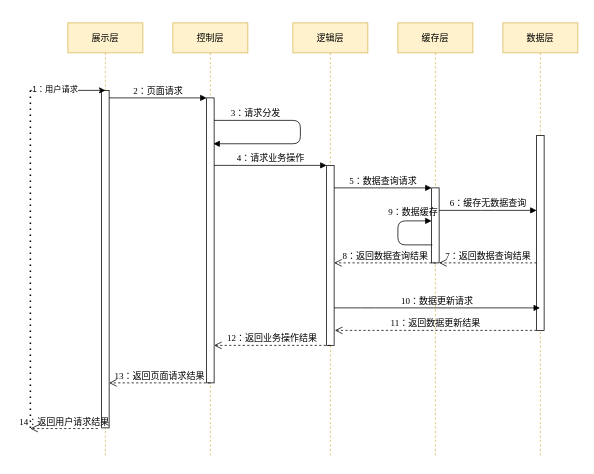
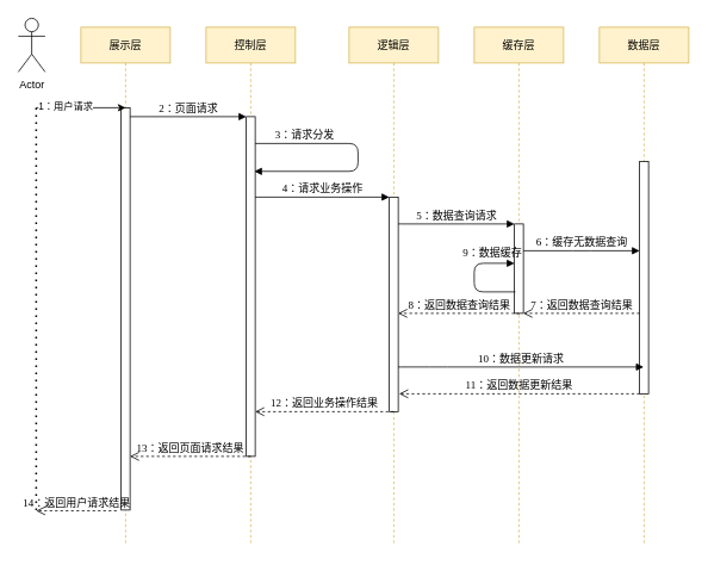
  <mxCell id="0" />
  <mxCell id="1" parent="0" />
  <mxCell id="2" value="控制层" style="shape=umlLifeline;perimeter=lifelinePerimeter;whiteSpace=wrap;html=1;container=1;collapsible=0;recursiveResize=0;outlineConnect=0;rounded=0;shadow=0;comic=0;labelBackgroundColor=none;strokeWidth=1;fontFamily=Verdana;fontSize=12;align=center;fillColor=#fff2cc;strokeColor=#d6b656;" parent="1" vertex="1"><mxGeometry x="230" y="30" width="100" height="580" as="geometry" /></mxCell>
  <mxCell id="3" value="" style="html=1;points=[];perimeter=orthogonalPerimeter;rounded=0;shadow=0;comic=0;labelBackgroundColor=none;strokeWidth=1;fontFamily=Verdana;fontSize=12;align=center;" parent="2" vertex="1"><mxGeometry x="45" y="100" width="10" height="380" as="geometry" /></mxCell>
  <mxCell id="4" value="3：请求分发" style="html=1;verticalAlign=bottom;endArrow=block;labelBackgroundColor=none;fontFamily=Verdana;fontSize=12;edgeStyle=elbowEdgeStyle;elbow=vertical;entryX=0.9;entryY=0.161;entryDx=0;entryDy=0;entryPerimeter=0;" edge="1" parent="2" source="3" target="3"><mxGeometry x="-0.58" relative="1" as="geometry"><mxPoint x="150" y="120" as="sourcePoint" /><mxPoint x="205" y="190" as="targetPoint" /><Array as="points"><mxPoint x="170" y="130" /><mxPoint x="140" y="120" /><mxPoint x="140" y="215" /></Array><mxPoint as="offset" /></mxGeometry></mxCell>
  <mxCell id="5" value="逻辑层" style="shape=umlLifeline;perimeter=lifelinePerimeter;whiteSpace=wrap;html=1;container=1;collapsible=0;recursiveResize=0;outlineConnect=0;rounded=0;shadow=0;comic=0;labelBackgroundColor=none;strokeWidth=1;fontFamily=Verdana;fontSize=12;align=center;fillColor=#fff2cc;strokeColor=#d6b656;" parent="1" vertex="1"><mxGeometry x="390" y="30" width="100" height="580" as="geometry" /></mxCell>
  <mxCell id="6" value="" style="html=1;points=[];perimeter=orthogonalPerimeter;rounded=0;shadow=0;comic=0;labelBackgroundColor=none;strokeWidth=1;fontFamily=Verdana;fontSize=12;align=center;" parent="5" vertex="1"><mxGeometry x="45" y="190" width="10" height="240" as="geometry" /></mxCell>
  <mxCell id="7" value="缓存层" style="shape=umlLifeline;perimeter=lifelinePerimeter;whiteSpace=wrap;html=1;container=1;collapsible=0;recursiveResize=0;outlineConnect=0;rounded=0;shadow=0;comic=0;labelBackgroundColor=none;strokeWidth=1;fontFamily=Verdana;fontSize=12;align=center;fillColor=#fff2cc;strokeColor=#d6b656;" parent="1" vertex="1"><mxGeometry x="530" y="30" width="100" height="580" as="geometry" /></mxCell>
  <mxCell id="8" value="数据层" style="shape=umlLifeline;perimeter=lifelinePerimeter;whiteSpace=wrap;html=1;container=1;collapsible=0;recursiveResize=0;outlineConnect=0;rounded=0;shadow=0;comic=0;labelBackgroundColor=none;strokeWidth=1;fontFamily=Verdana;fontSize=12;align=center;fillColor=#fff2cc;strokeColor=#d6b656;" parent="1" vertex="1"><mxGeometry x="670" y="30" width="100" height="580" as="geometry" /></mxCell>
  <mxCell id="9" value="展示层" style="shape=umlLifeline;perimeter=lifelinePerimeter;whiteSpace=wrap;html=1;container=1;collapsible=0;recursiveResize=0;outlineConnect=0;rounded=0;shadow=0;comic=0;labelBackgroundColor=none;strokeWidth=1;fontFamily=Verdana;fontSize=12;align=center;fillColor=#fff2cc;strokeColor=#d6b656;" parent="1" vertex="1"><mxGeometry x="90" y="30" width="100" height="580" as="geometry" /></mxCell>
  <mxCell id="10" value="" style="html=1;points=[];perimeter=orthogonalPerimeter;rounded=0;shadow=0;comic=0;labelBackgroundColor=none;strokeWidth=1;fontFamily=Verdana;fontSize=12;align=center;" parent="9" vertex="1"><mxGeometry x="45" y="90" width="10" height="450" as="geometry" /></mxCell>
  <mxCell id="11" value="13：返回页面请求结果" style="html=1;verticalAlign=bottom;endArrow=open;dashed=1;endSize=8;labelBackgroundColor=none;fontFamily=Verdana;fontSize=12;edgeStyle=elbowEdgeStyle;elbow=horizontal;exitX=0.5;exitY=1;exitDx=0;exitDy=0;exitPerimeter=0;" edge="1" parent="9" source="3"><mxGeometry relative="1" as="geometry"><mxPoint x="55" y="480" as="targetPoint" /><Array as="points"><mxPoint x="150" y="480" /><mxPoint x="150" y="470" /><mxPoint x="190" y="480" /><mxPoint x="260" y="460" /><mxPoint x="410" y="440" /><mxPoint x="430" y="330" /><mxPoint x="430" y="230" /><mxPoint x="460" y="230" /></Array><mxPoint x="180" y="480" as="sourcePoint" /></mxGeometry></mxCell>
  <mxCell id="12" value="14：返回用户请求结果" style="html=1;verticalAlign=bottom;endArrow=open;dashed=1;endSize=8;labelBackgroundColor=none;fontFamily=Verdana;fontSize=12;edgeStyle=elbowEdgeStyle;elbow=horizontal;exitX=-0.5;exitY=1.002;exitDx=0;exitDy=0;exitPerimeter=0;" edge="1" parent="9" source="10"><mxGeometry relative="1" as="geometry"><mxPoint x="-50" y="541" as="targetPoint" /><Array as="points"><mxPoint x="-50" y="530" /><mxPoint x="150" y="480" /><mxPoint x="150" y="470" /><mxPoint x="190" y="480" /><mxPoint x="260" y="460" /><mxPoint x="410" y="440" /><mxPoint x="430" y="330" /><mxPoint x="430" y="230" /><mxPoint x="460" y="230" /></Array><mxPoint x="290" y="560" as="sourcePoint" /></mxGeometry></mxCell>
  <mxCell id="13" value="" style="html=1;points=[];perimeter=orthogonalPerimeter;rounded=0;shadow=0;comic=0;labelBackgroundColor=none;strokeWidth=1;fontFamily=Verdana;fontSize=12;align=center;" parent="1" vertex="1"><mxGeometry x="575" y="250" width="10" height="100" as="geometry" /></mxCell>
  <mxCell id="14" value="5：数据查询请求" style="html=1;verticalAlign=bottom;endArrow=block;labelBackgroundColor=none;fontFamily=Verdana;fontSize=12;edgeStyle=elbowEdgeStyle;elbow=vertical;" parent="1" source="6" target="13" edge="1"><mxGeometry relative="1" as="geometry"><mxPoint x="500" y="170" as="sourcePoint" /><Array as="points"><mxPoint x="510" y="250" /></Array></mxGeometry></mxCell>
  <mxCell id="15" value="" style="html=1;points=[];perimeter=orthogonalPerimeter;rounded=0;shadow=0;comic=0;labelBackgroundColor=none;strokeWidth=1;fontFamily=Verdana;fontSize=12;align=center;" parent="1" vertex="1"><mxGeometry x="715" y="180" width="10" height="260" as="geometry" /></mxCell>
  <mxCell id="16" value="6：缓存无数据查询" style="html=1;verticalAlign=bottom;endArrow=block;labelBackgroundColor=none;fontFamily=Verdana;fontSize=12;edgeStyle=elbowEdgeStyle;elbow=horizontal;" parent="1" source="13" target="15" edge="1"><mxGeometry relative="1" as="geometry"><mxPoint x="640" y="180" as="sourcePoint" /><mxPoint x="710" y="280" as="targetPoint" /><Array as="points"><mxPoint x="650" y="280" /><mxPoint x="650" y="270" /></Array></mxGeometry></mxCell>
  <mxCell id="17" value="7：返回数据查询结果" style="html=1;verticalAlign=bottom;endArrow=open;dashed=1;endSize=8;labelBackgroundColor=none;fontFamily=Verdana;fontSize=12;edgeStyle=elbowEdgeStyle;elbow=vertical;" parent="1" source="15" target="13" edge="1"><mxGeometry relative="1" as="geometry"><mxPoint x="640" y="256" as="targetPoint" /><Array as="points"><mxPoint x="640" y="350" /><mxPoint x="660" y="310" /><mxPoint x="660" y="210" /><mxPoint x="690" y="210" /></Array></mxGeometry></mxCell>
  <mxCell id="18" value="2：页面请求" style="html=1;verticalAlign=bottom;endArrow=block;entryX=0;entryY=0;labelBackgroundColor=none;fontFamily=Verdana;fontSize=12;edgeStyle=elbowEdgeStyle;elbow=vertical;" parent="1" source="10" target="3" edge="1"><mxGeometry relative="1" as="geometry"><mxPoint x="210" y="140" as="sourcePoint" /></mxGeometry></mxCell>
  <mxCell id="19" value="4：请求业务操作" style="html=1;verticalAlign=bottom;endArrow=block;entryX=0;entryY=0;labelBackgroundColor=none;fontFamily=Verdana;fontSize=12;edgeStyle=elbowEdgeStyle;elbow=vertical;" parent="1" source="3" target="6" edge="1"><mxGeometry relative="1" as="geometry"><mxPoint x="360" y="150" as="sourcePoint" /></mxGeometry></mxCell>
  <mxCell id="20" value="" style="endArrow=none;dashed=1;html=1;dashPattern=1 3;strokeWidth=2;rounded=0;" edge="1" parent="1"><mxGeometry width="50" height="50" relative="1" as="geometry"><mxPoint x="40" y="570" as="sourcePoint" /><mxPoint x="40" y="120" as="targetPoint" /></mxGeometry></mxCell>
+ <mxCell id="21" value="Actor" style="shape=umlActor;verticalLabelPosition=bottom;verticalAlign=top;html=1;outlineConnect=0;rounded=0;" vertex="1" parent="1"><mxGeometry x="20" y="20" width="30" height="60" as="geometry" /></mxCell>
  <mxCell id="22" value="" style="endArrow=classic;html=1;rounded=0;" edge="1" parent="1"><mxGeometry width="50" height="50" relative="1" as="geometry"><mxPoint x="40" y="120" as="sourcePoint" /><mxPoint x="140" y="120" as="targetPoint" /></mxGeometry></mxCell>
  <mxCell id="23" value="1：用户请求" style="edgeLabel;html=1;align=center;verticalAlign=middle;resizable=0;points=[];" vertex="1" connectable="0" parent="22"><mxGeometry x="-0.36" y="3" relative="1" as="geometry"><mxPoint as="offset" /></mxGeometry></mxCell>
  <mxCell id="24" value="9：数据缓存" style="html=1;verticalAlign=bottom;endArrow=block;labelBackgroundColor=none;fontFamily=Verdana;fontSize=12;edgeStyle=elbowEdgeStyle;elbow=vertical;exitX=0.1;exitY=0.76;exitDx=0;exitDy=0;exitPerimeter=0;entryX=0;entryY=0.44;entryDx=0;entryDy=0;entryPerimeter=0;" edge="1" parent="1" source="13" target="13"><mxGeometry x="0.593" y="3" relative="1" as="geometry"><mxPoint x="445" y="250" as="sourcePoint" /><Array as="points"><mxPoint x="530" y="290" /><mxPoint x="520" y="320" /><mxPoint x="540" y="290" /><mxPoint x="530" y="340" /><mxPoint x="520" y="320" /></Array><mxPoint x="580" y="330" as="targetPoint" /><mxPoint as="offset" /></mxGeometry></mxCell>
  <mxCell id="25" value="8：返回数据查询结果" style="html=1;verticalAlign=bottom;endArrow=open;dashed=1;endSize=8;labelBackgroundColor=none;fontFamily=Verdana;fontSize=12;edgeStyle=elbowEdgeStyle;elbow=vertical;exitX=0.5;exitY=1.01;exitDx=0;exitDy=0;exitPerimeter=0;" edge="1" parent="1" source="13" target="6"><mxGeometry relative="1" as="geometry"><mxPoint x="585" y="350" as="targetPoint" /><Array as="points"><mxPoint x="510" y="350" /><mxPoint x="650" y="440" /><mxPoint x="640" y="350" /><mxPoint x="660" y="310" /><mxPoint x="660" y="210" /><mxPoint x="690" y="210" /></Array><mxPoint x="715" y="350" as="sourcePoint" /></mxGeometry></mxCell>
  <mxCell id="26" value="10：数据更新请求" style="html=1;verticalAlign=bottom;endArrow=block;labelBackgroundColor=none;fontFamily=Verdana;fontSize=12;edgeStyle=elbowEdgeStyle;elbow=vertical;" edge="1" parent="1" source="6" target="8"><mxGeometry relative="1" as="geometry"><mxPoint x="445" y="250" as="sourcePoint" /><Array as="points"><mxPoint x="490" y="410" /><mxPoint x="510" y="250" /></Array><mxPoint x="575" y="250" as="targetPoint" /></mxGeometry></mxCell>
  <mxCell id="27" value="11：返回数据更新结果" style="html=1;verticalAlign=bottom;endArrow=open;dashed=1;endSize=8;labelBackgroundColor=none;fontFamily=Verdana;fontSize=12;edgeStyle=elbowEdgeStyle;elbow=vertical;" edge="1" parent="1" source="15"><mxGeometry relative="1" as="geometry"><mxPoint x="446" y="440" as="targetPoint" /><Array as="points"><mxPoint x="490" y="440" /><mxPoint x="640" y="420" /><mxPoint x="660" y="310" /><mxPoint x="660" y="210" /><mxPoint x="690" y="210" /></Array><mxPoint x="715" y="350" as="sourcePoint" /></mxGeometry></mxCell>
  <mxCell id="28" value="12：返回业务操作结果" style="html=1;verticalAlign=bottom;endArrow=open;dashed=1;endSize=8;labelBackgroundColor=none;fontFamily=Verdana;fontSize=12;edgeStyle=elbowEdgeStyle;elbow=horizontal;" edge="1" parent="1"><mxGeometry relative="1" as="geometry"><mxPoint x="285" y="460" as="targetPoint" /><Array as="points"><mxPoint x="380" y="460" /><mxPoint x="380" y="450" /><mxPoint x="420" y="460" /><mxPoint x="490" y="440" /><mxPoint x="640" y="420" /><mxPoint x="660" y="310" /><mxPoint x="660" y="210" /><mxPoint x="690" y="210" /></Array><mxPoint x="440" y="460" as="sourcePoint" /></mxGeometry></mxCell>
